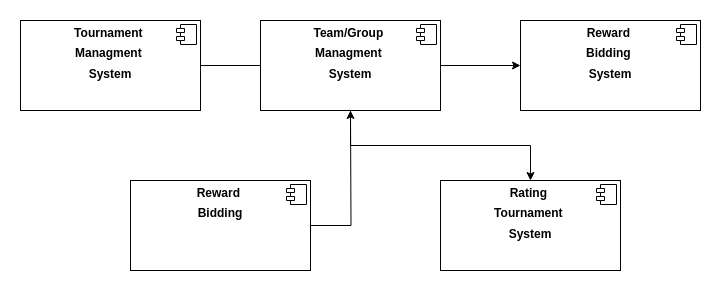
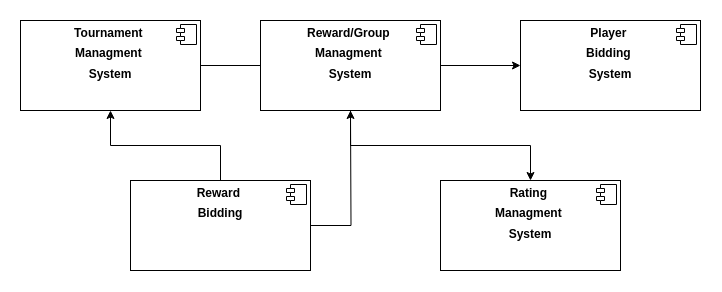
  <mxCell id="0" />
  <mxCell id="1" parent="0" />
  <mxCell id="2" value="&lt;p style=&quot;margin: 0px ; margin-top: 6px ; text-align: center&quot;&gt;&lt;b&gt;Tournament&amp;nbsp;&lt;/b&gt;&lt;/p&gt;&lt;p style=&quot;margin: 0px ; margin-top: 6px ; text-align: center&quot;&gt;&lt;b&gt;Managment&amp;nbsp;&lt;/b&gt;&lt;/p&gt;&lt;p style=&quot;margin: 0px ; margin-top: 6px ; text-align: center&quot;&gt;&lt;b&gt;System&lt;/b&gt;&lt;/p&gt;" style="align=left;overflow=fill;html=1;dropTarget=0;" vertex="1" parent="1"><mxGeometry x="20" y="20" width="180" height="90" as="geometry" /></mxCell>
  <mxCell id="3" value="" style="shape=component;jettyWidth=8;jettyHeight=4;" vertex="1" parent="2"><mxGeometry x="1" width="20" height="20" relative="1" as="geometry"><mxPoint x="-24" y="4" as="offset" /></mxGeometry></mxCell>
  <mxCell id="4" style="edgeStyle=orthogonalEdgeStyle;rounded=0;orthogonalLoop=1;jettySize=auto;html=1;entryX=0;entryY=0.5;entryDx=0;entryDy=0;" edge="1" parent="1" source="7" target="9"><mxGeometry relative="1" as="geometry" /></mxCell>
  <mxCell id="5" value="" style="edgeStyle=orthogonalEdgeStyle;rounded=0;orthogonalLoop=1;jettySize=auto;html=1;endArrow=none;" edge="1" parent="1" source="7" target="2"><mxGeometry relative="1" as="geometry" /></mxCell>
  <mxCell id="6" style="edgeStyle=orthogonalEdgeStyle;rounded=0;orthogonalLoop=1;jettySize=auto;html=1;" edge="1" parent="1" source="7" target="11"><mxGeometry relative="1" as="geometry" /></mxCell>
- <mxCell id="7" value="&lt;p style=&quot;margin: 0px ; margin-top: 6px ; text-align: center&quot;&gt;&lt;b&gt;Team/Group&amp;nbsp;&lt;/b&gt;&lt;/p&gt;&lt;p style=&quot;margin: 0px ; margin-top: 6px ; text-align: center&quot;&gt;&lt;b&gt;Managment&amp;nbsp;&lt;/b&gt;&lt;/p&gt;&lt;p style=&quot;margin: 0px ; margin-top: 6px ; text-align: center&quot;&gt;&lt;b&gt;System&lt;/b&gt;&lt;/p&gt;" style="align=left;overflow=fill;html=1;dropTarget=0;" vertex="1" parent="1"><mxGeometry x="260" y="20" width="180" height="90" as="geometry" /></mxCell>
+ <mxCell id="7" value="&lt;p style=&quot;margin: 0px ; margin-top: 6px ; text-align: center&quot;&gt;&lt;b&gt;Reward/Group&amp;nbsp;&lt;/b&gt;&lt;/p&gt;&lt;p style=&quot;margin: 0px ; margin-top: 6px ; text-align: center&quot;&gt;&lt;b&gt;Managment&amp;nbsp;&lt;/b&gt;&lt;/p&gt;&lt;p style=&quot;margin: 0px ; margin-top: 6px ; text-align: center&quot;&gt;&lt;b&gt;System&lt;/b&gt;&lt;/p&gt;" style="align=left;overflow=fill;html=1;dropTarget=0;" vertex="1" parent="1"><mxGeometry x="260" y="20" width="180" height="90" as="geometry" /></mxCell>
  <mxCell id="8" value="" style="shape=component;jettyWidth=8;jettyHeight=4;" vertex="1" parent="7"><mxGeometry x="1" width="20" height="20" relative="1" as="geometry"><mxPoint x="-24" y="4" as="offset" /></mxGeometry></mxCell>
- <mxCell id="9" value="&lt;p style=&quot;margin: 0px ; margin-top: 6px ; text-align: center&quot;&gt;&lt;b&gt;Reward&amp;nbsp;&lt;/b&gt;&lt;/p&gt;&lt;p style=&quot;margin: 0px ; margin-top: 6px ; text-align: center&quot;&gt;&lt;b&gt;Bidding&amp;nbsp;&lt;/b&gt;&lt;/p&gt;&lt;p style=&quot;margin: 0px ; margin-top: 6px ; text-align: center&quot;&gt;&lt;b&gt;System&lt;/b&gt;&lt;/p&gt;" style="align=left;overflow=fill;html=1;dropTarget=0;" vertex="1" parent="1"><mxGeometry x="520" y="20" width="180" height="90" as="geometry" /></mxCell>
+ <mxCell id="9" value="&lt;p style=&quot;margin: 0px ; margin-top: 6px ; text-align: center&quot;&gt;&lt;b&gt;Player&amp;nbsp;&lt;/b&gt;&lt;/p&gt;&lt;p style=&quot;margin: 0px ; margin-top: 6px ; text-align: center&quot;&gt;&lt;b&gt;Bidding&amp;nbsp;&lt;/b&gt;&lt;/p&gt;&lt;p style=&quot;margin: 0px ; margin-top: 6px ; text-align: center&quot;&gt;&lt;b&gt;System&lt;/b&gt;&lt;/p&gt;" style="align=left;overflow=fill;html=1;dropTarget=0;" vertex="1" parent="1"><mxGeometry x="520" y="20" width="180" height="90" as="geometry" /></mxCell>
  <mxCell id="10" value="" style="shape=component;jettyWidth=8;jettyHeight=4;" vertex="1" parent="9"><mxGeometry x="1" width="20" height="20" relative="1" as="geometry"><mxPoint x="-24" y="4" as="offset" /></mxGeometry></mxCell>
- <mxCell id="11" value="&lt;p style=&quot;margin: 0px ; margin-top: 6px ; text-align: center&quot;&gt;&lt;b&gt;Rating&amp;nbsp;&lt;/b&gt;&lt;/p&gt;&lt;p style=&quot;margin: 0px ; margin-top: 6px ; text-align: center&quot;&gt;&lt;b&gt;Tournament&amp;nbsp;&lt;/b&gt;&lt;/p&gt;&lt;p style=&quot;margin: 0px ; margin-top: 6px ; text-align: center&quot;&gt;&lt;b&gt;System&lt;/b&gt;&lt;/p&gt;" style="align=left;overflow=fill;html=1;dropTarget=0;" vertex="1" parent="1"><mxGeometry x="440" y="180" width="180" height="90" as="geometry" /></mxCell>
+ <mxCell id="11" value="&lt;p style=&quot;margin: 0px ; margin-top: 6px ; text-align: center&quot;&gt;&lt;b&gt;Rating&amp;nbsp;&lt;/b&gt;&lt;/p&gt;&lt;p style=&quot;margin: 0px ; margin-top: 6px ; text-align: center&quot;&gt;&lt;b&gt;Managment&amp;nbsp;&lt;/b&gt;&lt;/p&gt;&lt;p style=&quot;margin: 0px ; margin-top: 6px ; text-align: center&quot;&gt;&lt;b&gt;System&lt;/b&gt;&lt;/p&gt;" style="align=left;overflow=fill;html=1;dropTarget=0;" vertex="1" parent="1"><mxGeometry x="440" y="180" width="180" height="90" as="geometry" /></mxCell>
  <mxCell id="12" value="" style="shape=component;jettyWidth=8;jettyHeight=4;" vertex="1" parent="11"><mxGeometry x="1" width="20" height="20" relative="1" as="geometry"><mxPoint x="-24" y="4" as="offset" /></mxGeometry></mxCell>
  <mxCell id="13" style="edgeStyle=orthogonalEdgeStyle;rounded=0;orthogonalLoop=1;jettySize=auto;html=1;" edge="1" parent="1" source="15"><mxGeometry relative="1" as="geometry"><mxPoint x="350" y="110" as="targetPoint" /></mxGeometry></mxCell>
+ <mxCell id="14" value="" style="edgeStyle=orthogonalEdgeStyle;rounded=0;orthogonalLoop=1;jettySize=auto;html=1;" edge="1" parent="1" source="15" target="2"><mxGeometry relative="1" as="geometry" /></mxCell>
  <mxCell id="15" value="&lt;p style=&quot;margin: 0px ; margin-top: 6px ; text-align: center&quot;&gt;&lt;b&gt;Reward&amp;nbsp;&lt;/b&gt;&lt;/p&gt;&lt;p style=&quot;margin: 0px ; margin-top: 6px ; text-align: center&quot;&gt;&lt;b&gt;Bidding&lt;/b&gt;&lt;/p&gt;" style="align=left;overflow=fill;html=1;dropTarget=0;" vertex="1" parent="1"><mxGeometry x="130" y="180" width="180" height="90" as="geometry" /></mxCell>
  <mxCell id="16" value="" style="shape=component;jettyWidth=8;jettyHeight=4;" vertex="1" parent="15"><mxGeometry x="1" width="20" height="20" relative="1" as="geometry"><mxPoint x="-24" y="4" as="offset" /></mxGeometry></mxCell>
